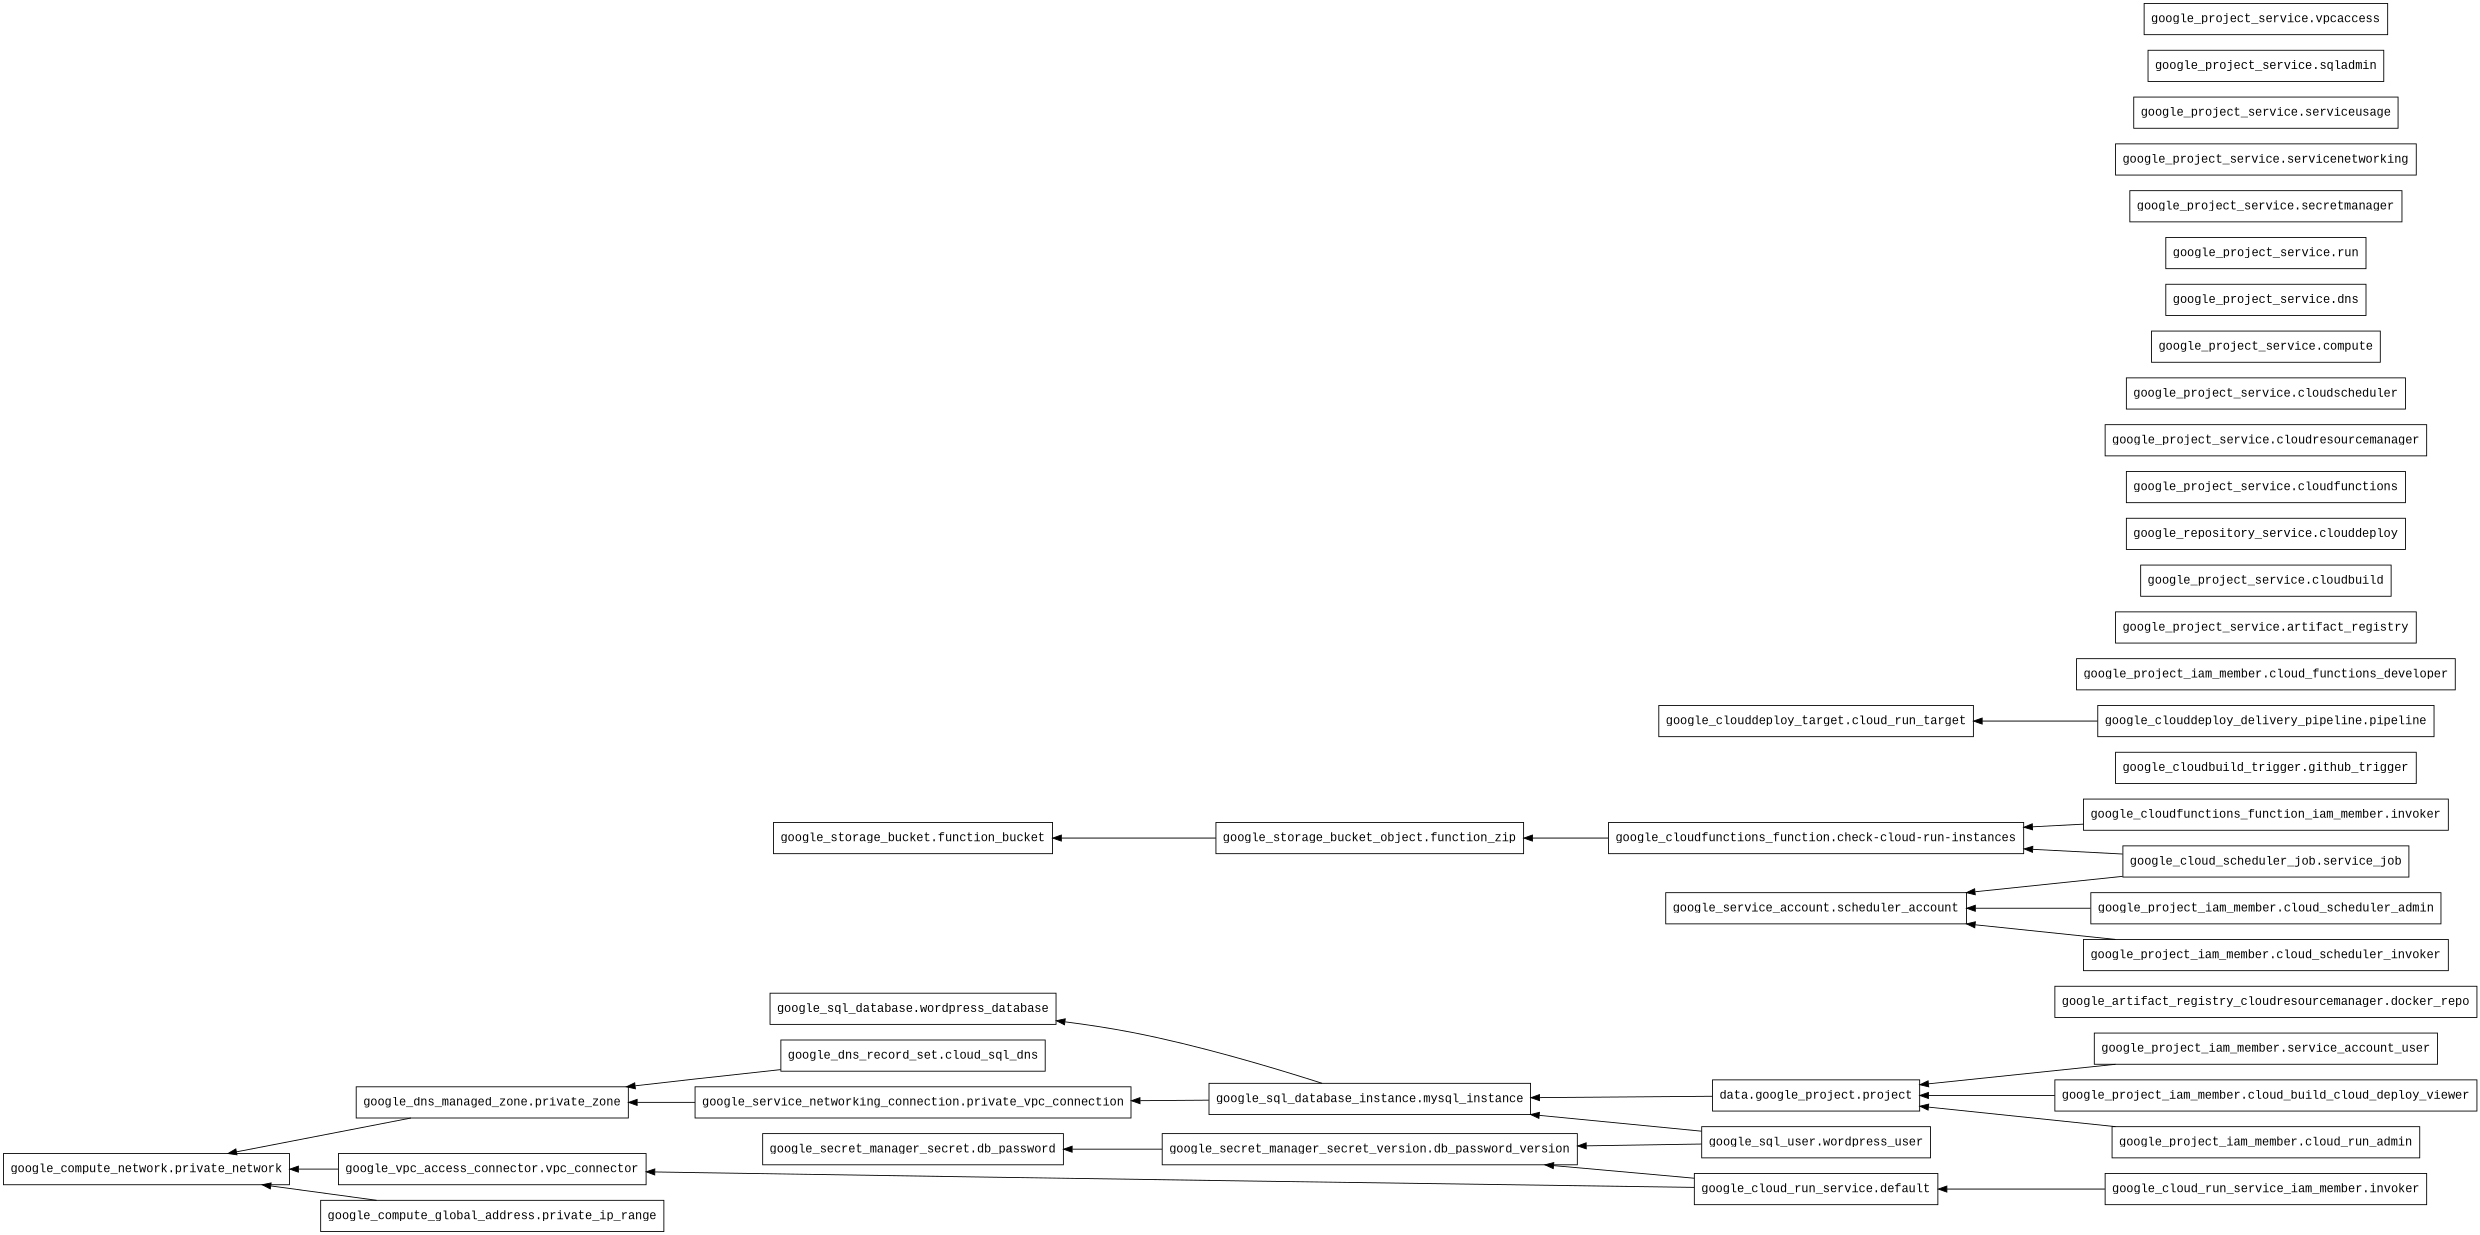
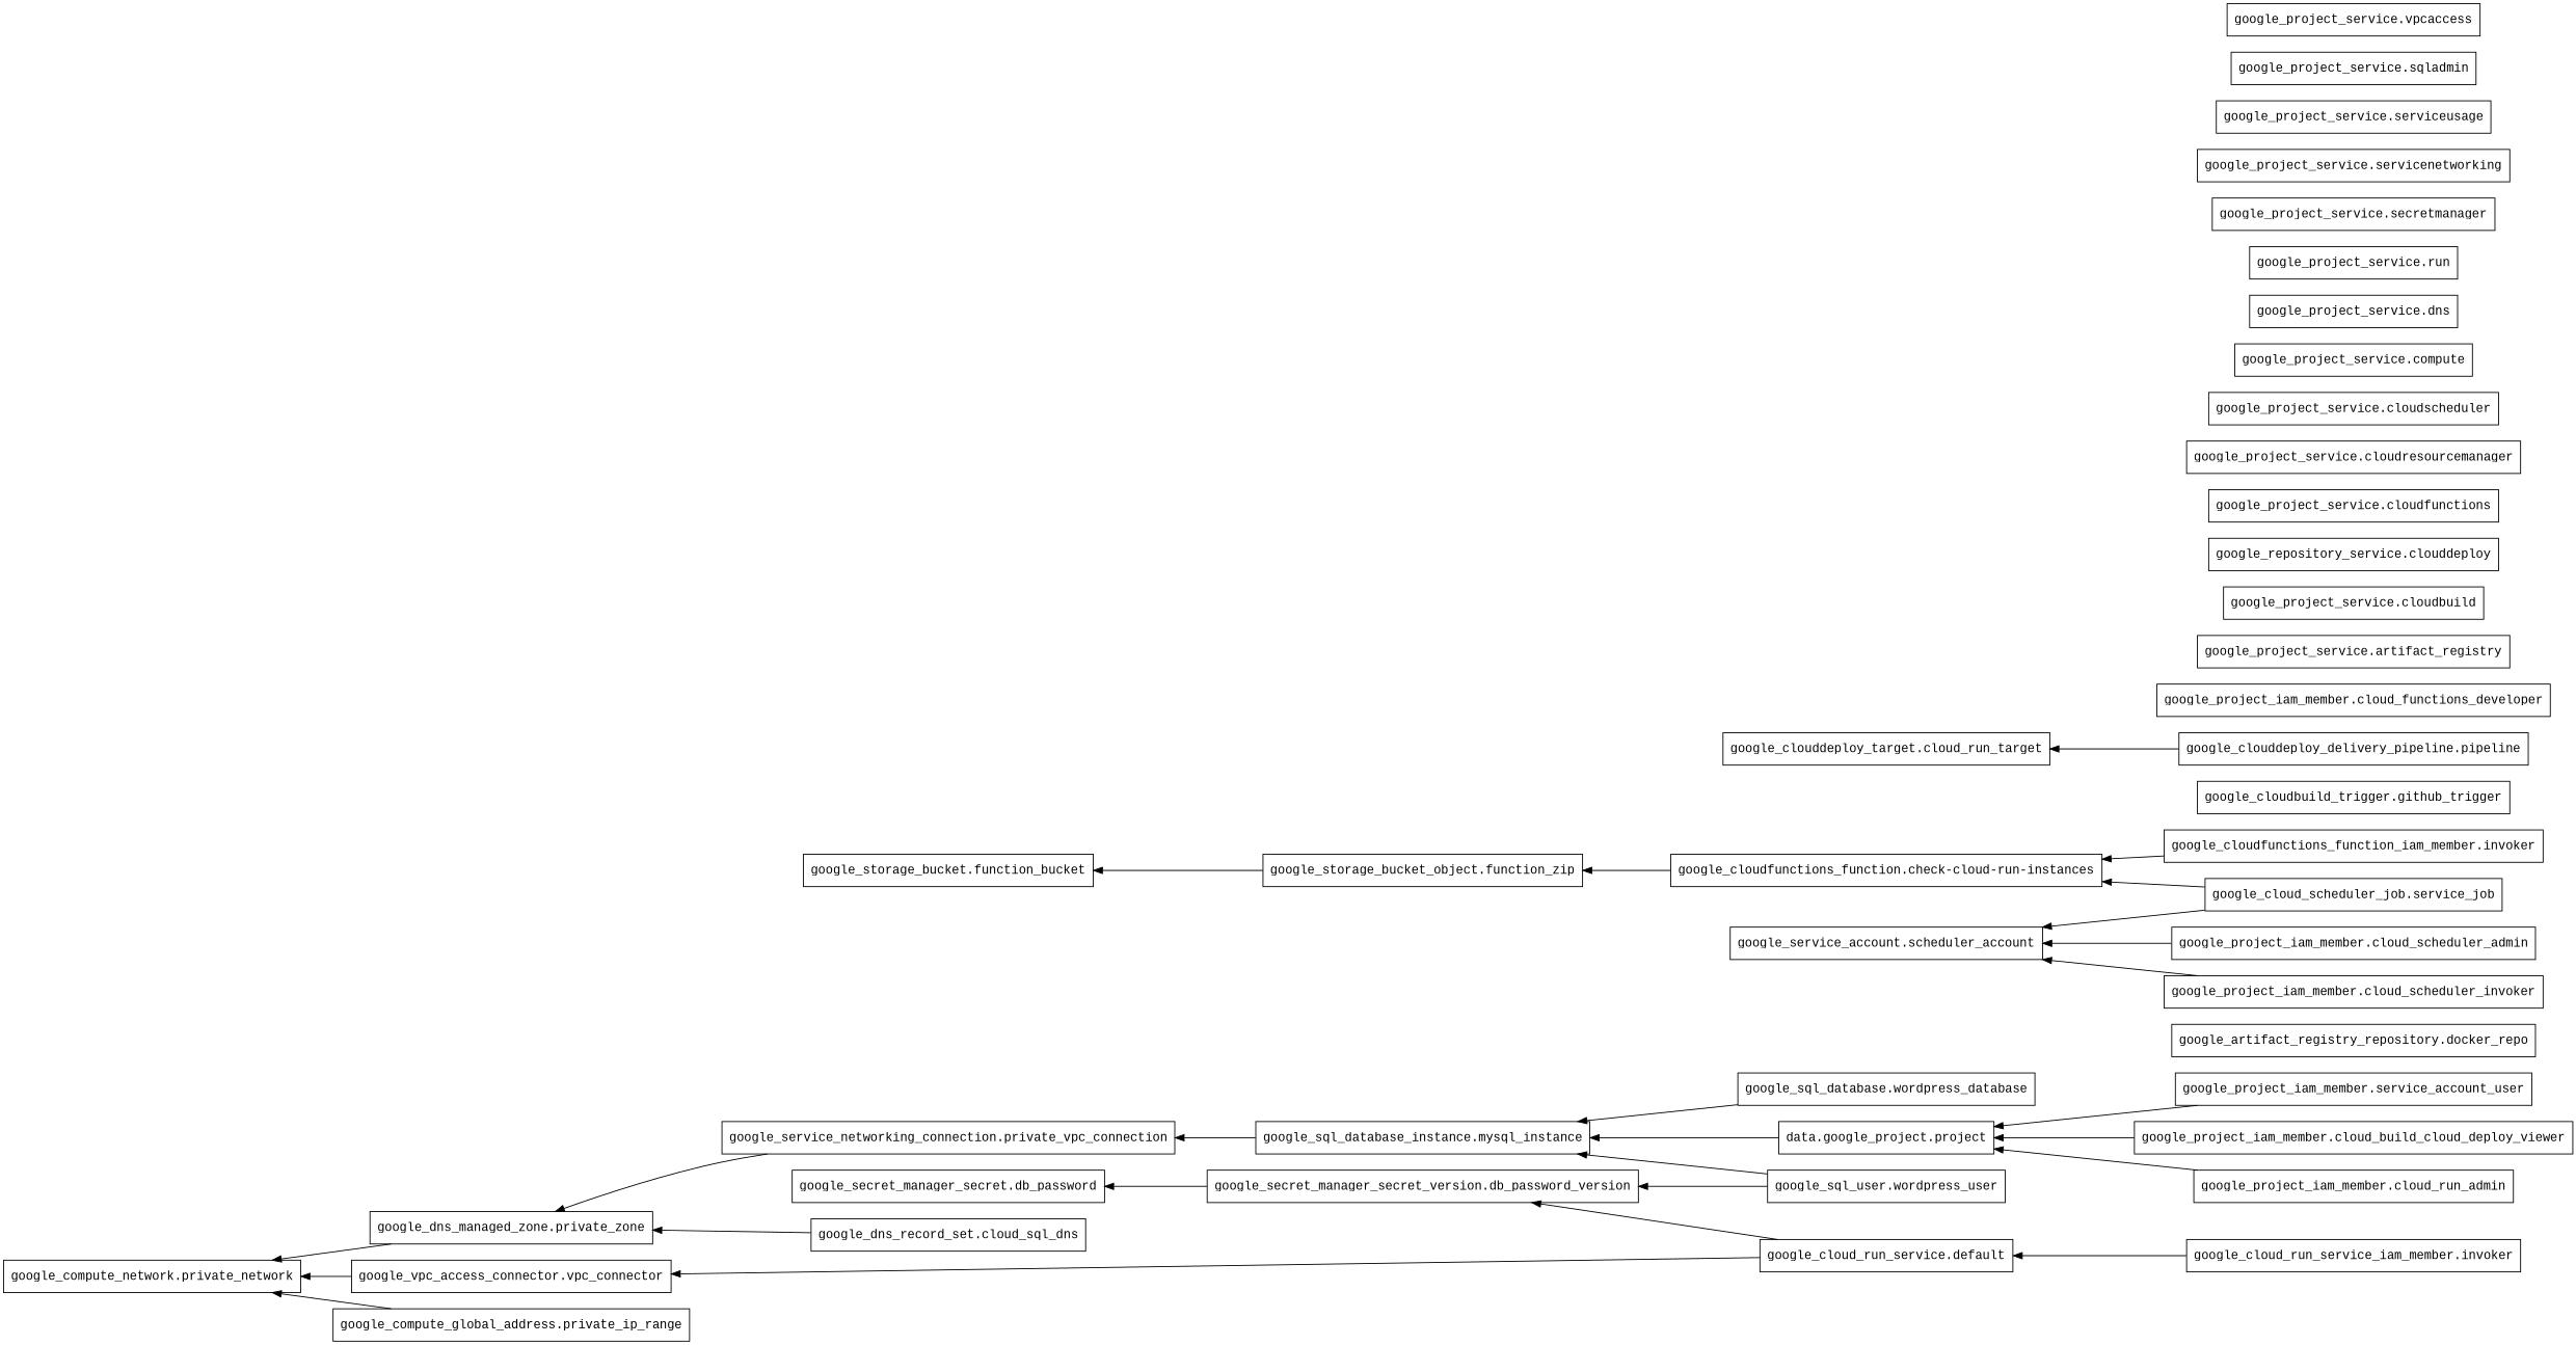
  digraph {
    fontname="Liberation Mono"
    rankdir=RL
    node [fontname="Liberation Mono" shape=rect]
    edge [fontname="Liberation Mono"]
    n1 [label="data.google_project.project"]
    n2 [label="google_sql_database_instance.mysql_instance"]
-   n3 [label="google_artifact_registry_cloudresourcemanager.docker_repo"]
+   n3 [label="google_artifact_registry_repository.docker_repo"]
    n4 [label="google_cloud_run_service.default"]
    n5 [label="google_secret_manager_secret_version.db_password_version"]
    n6 [label="google_vpc_access_connector.vpc_connector"]
    n7 [label="google_secret_manager_secret.db_password"]
    n8 [label="google_compute_network.private_network"]
    n9 [label="google_cloud_run_service_iam_member.invoker"]
    n10 [label="google_cloud_scheduler_job.service_job"]
    n11 [label="google_cloudfunctions_function.check-cloud-run-instances"]
    n12 [label="google_service_account.scheduler_account"]
    n13 [label="google_storage_bucket_object.function_zip"]
    n14 [label="google_cloudbuild_trigger.github_trigger"]
    n15 [label="google_clouddeploy_delivery_pipeline.pipeline"]
    n16 [label="google_clouddeploy_target.cloud_run_target"]
    n17 [label="google_storage_bucket.function_bucket"]
    n18 [label="google_cloudfunctions_function_iam_member.invoker"]
    n19 [label="google_compute_global_address.private_ip_range"]
    n20 [label="google_dns_managed_zone.private_zone"]
    n21 [label="google_dns_record_set.cloud_sql_dns"]
    n22 [label="google_service_networking_connection.private_vpc_connection"]
    n23 [label="google_project_iam_member.cloud_build_cloud_deploy_viewer"]
    n24 [label="google_project_iam_member.cloud_functions_developer"]
    n25 [label="google_project_iam_member.cloud_run_admin"]
    n26 [label="google_project_iam_member.cloud_scheduler_admin"]
    n27 [label="google_project_iam_member.cloud_scheduler_invoker"]
    n28 [label="google_project_iam_member.service_account_user"]
    n29 [label="google_project_service.artifact_registry"]
    n30 [label="google_project_service.cloudbuild"]
    n31 [label="google_repository_service.clouddeploy"]
    n32 [label="google_project_service.cloudfunctions"]
    n33 [label="google_project_service.cloudresourcemanager"]
    n34 [label="google_project_service.cloudscheduler"]
    n35 [label="google_project_service.compute"]
    n36 [label="google_project_service.dns"]
    n37 [label="google_project_service.run"]
    n38 [label="google_project_service.secretmanager"]
    n39 [label="google_project_service.servicenetworking"]
    n40 [label="google_project_service.serviceusage"]
    n41 [label="google_project_service.sqladmin"]
    n42 [label="google_project_service.vpcaccess"]
    n43 [label="google_sql_database.wordpress_database"]
    n44 [label="google_sql_user.wordpress_user"]
    n1 -> n2
    n2 -> n22
    n4 -> n5
    n4 -> n6
    n5 -> n7
    n6 -> n8
    n9 -> n4
    n10 -> n11
    n10 -> n12
    n11 -> n13
    n13 -> n17
    n15 -> n16
    n18 -> n11
    n19 -> n8
    n20 -> n8
    n21 -> n20
    n22 -> n20
    n23 -> n1
    n25 -> n1
    n26 -> n12
    n27 -> n12
    n28 -> n1
-   n2 -> n43
+   n43 -> n2
    n44 -> n2
    n44 -> n5
  }
